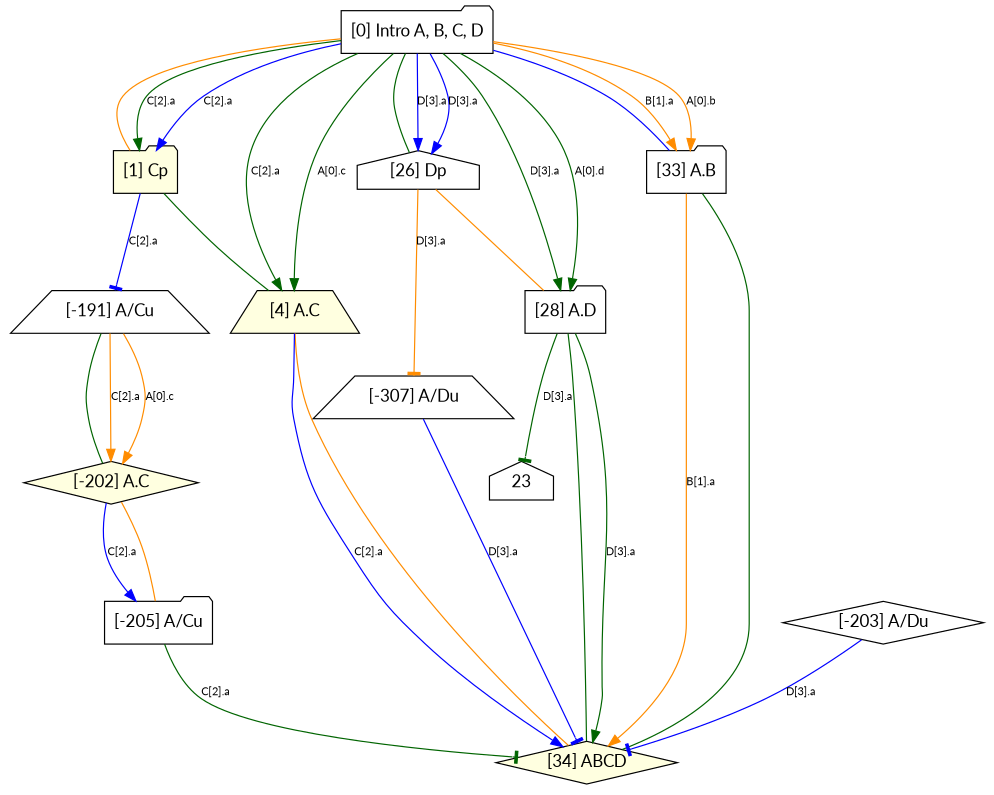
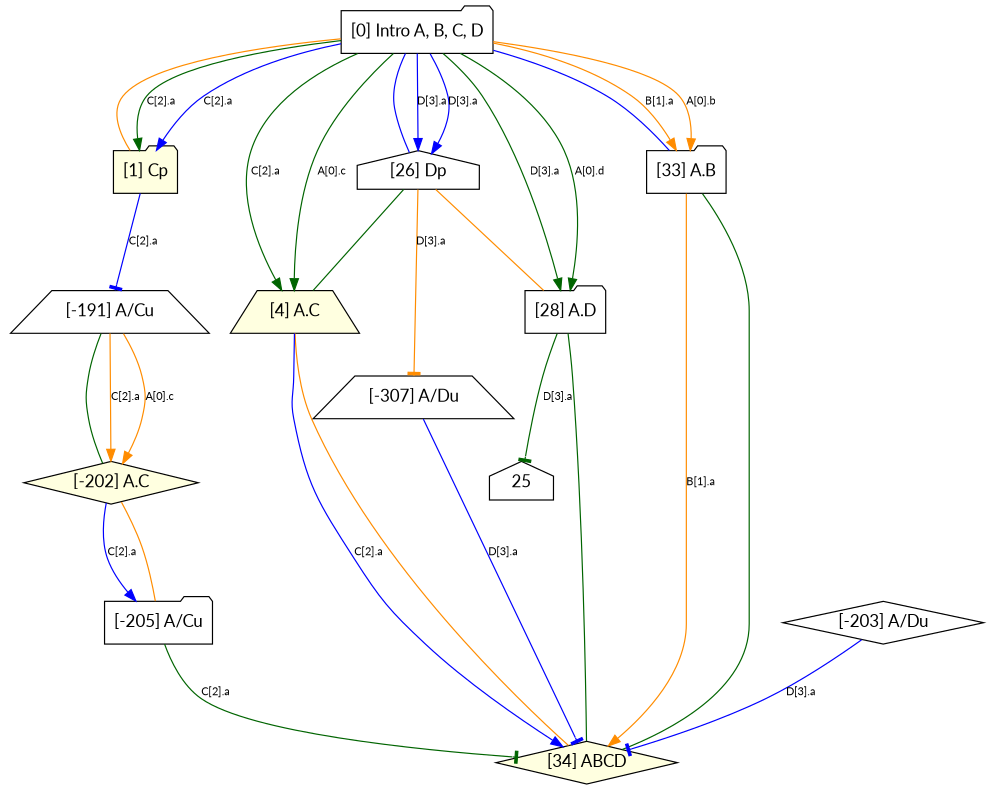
  digraph {
    rankdir=TB
    ranksep=1.00
    fontname=Lato
    node [fillcolor=white fontname=Lato shape=folder style=filled]
    edge [color=darkgreen fontname=Lato fontsize=9]
    n1 [label="[0] Intro A, B, C, D"]
    n2 [fillcolor=lightyellow label="[1] Cp"]
    n3 [fillcolor=lightyellow label="[4] A.C" shape=trapezium]
    n4 [label="[26] Dp" shape=house]
    n5 [label="[28] A.D"]
    n6 [label="[33] A.B"]
    n7 [label="[-191] A/Cu" shape=trapezium]
    n8 [fillcolor=lightyellow label="[34] ABCD" shape=diamond]
    n9 [label="[-307] A/Du" shape=trapezium]
-   25 [shape=house label=23]
+   25 [shape=house]
    n11 [fillcolor=lightyellow label="[-202] A.C" shape=diamond]
    n12 [label="[-205] A/Cu"]
    n13 [label="[-203] A/Du" shape=diamond]
    n1 -> n2 [color=darkorange dir=none fontsize=""]
    n1 -> n2 [label="C[2].a"]
    n1 -> n2 [color=blue label="C[2].a"]
    n1 -> n3 [label="C[2].a"]
    n1 -> n3 [label="A[0].c"]
-   n1 -> n4 [dir=none fontsize=""]
+   n1 -> n4 [color=blue dir=none fontsize=""]
    n1 -> n4 [color=blue label="D[3].a"]
    n1 -> n4 [color=blue label="D[3].a"]
    n1 -> n5 [label="D[3].a"]
    n1 -> n5 [label="A[0].d"]
    n1 -> n6 [color=blue dir=none fontsize=""]
    n1 -> n6 [color=darkorange label="B[1].a"]
    n1 -> n6 [color=darkorange label="A[0].b"]
-   n2 -> n3 [dir=none fontsize=""]
+   n4 -> n3 [dir=none fontsize=""]
    n2 -> n7 [arrowhead=tee color=blue label="C[2].a"]
    n3 -> n8 [color=darkorange dir=none fontsize=""]
    n3 -> n8 [color=blue label="C[2].a"]
    n4 -> n5 [color=darkorange dir=none fontsize=""]
    n4 -> n9 [arrowhead=tee color=darkorange label="D[3].a"]
    n5 -> n8 [dir=none fontsize=""]
-   n5 -> n8 [label="D[3].a"]
    n5 -> 25 [arrowhead=tee label="D[3].a"]
    n6 -> n8 [dir=none fontsize=""]
    n6 -> n8 [color=darkorange label="B[1].a"]
    n7 -> n11 [dir=none fontsize=""]
    n7 -> n11 [color=darkorange label="C[2].a"]
    n7 -> n11 [color=darkorange label="A[0].c"]
    n9 -> n8 [arrowhead=tee color=blue label="D[3].a"]
    n11 -> n12 [color=darkorange dir=none fontsize=""]
    n11 -> n12 [color=blue label="C[2].a"]
    n12 -> n8 [arrowhead=tee label="C[2].a"]
    n13 -> n8 [arrowhead=tee color=blue label="D[3].a"]
  }
